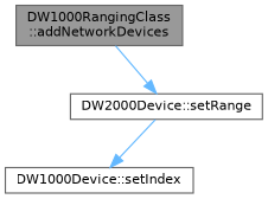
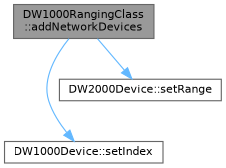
  digraph {
    rankdir=TB
    node [color=grey40 fillcolor=white fontname=Helvetica fontsize=10 shape=box style=filled]
    edge [color=steelblue1 fontname=Helvetica fontsize=10 labelfontname=Helvetica labelfontsize=10 style=solid]
    n1 [color=gray40 fillcolor=grey60 fontcolor=black height=0.2 label="DW1000RangingClass\l::addNetworkDevices" width=0.4]
    n2 [height=0.2 label="DW1000Device::setIndex" width=0.4]
    n3 [height=0.2 label="DW2000Device::setRange" width=0.4]
-   n3 -> n2
+   n1 -> n2
    n1 -> n3
  }
